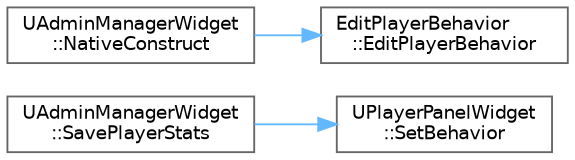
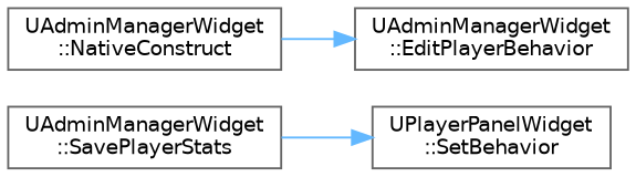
  digraph {
    rankdir=RL
    node [color=grey40 fillcolor=white fontname=Helvetica fontsize=10 shape=box style=filled]
    edge [color=steelblue1 dir=back fontname=Helvetica fontsize=10 labelfontname=Helvetica labelfontsize=10 style=solid]
    n1 [height=0.2 label="UPlayerPanelWidget\l::SetBehavior" width=0.4]
    n2 [height=0.2 label="UAdminManagerWidget\l::SavePlayerStats" width=0.4]
-   n3 [height=0.2 label="EditPlayerBehavior\l::EditPlayerBehavior" width=0.4]
+   n3 [height=0.2 label="UAdminManagerWidget\l::EditPlayerBehavior" width=0.4]
    n4 [height=0.2 label="UAdminManagerWidget\l::NativeConstruct" width=0.4]
    n1 -> n2
    n3 -> n4
  }
